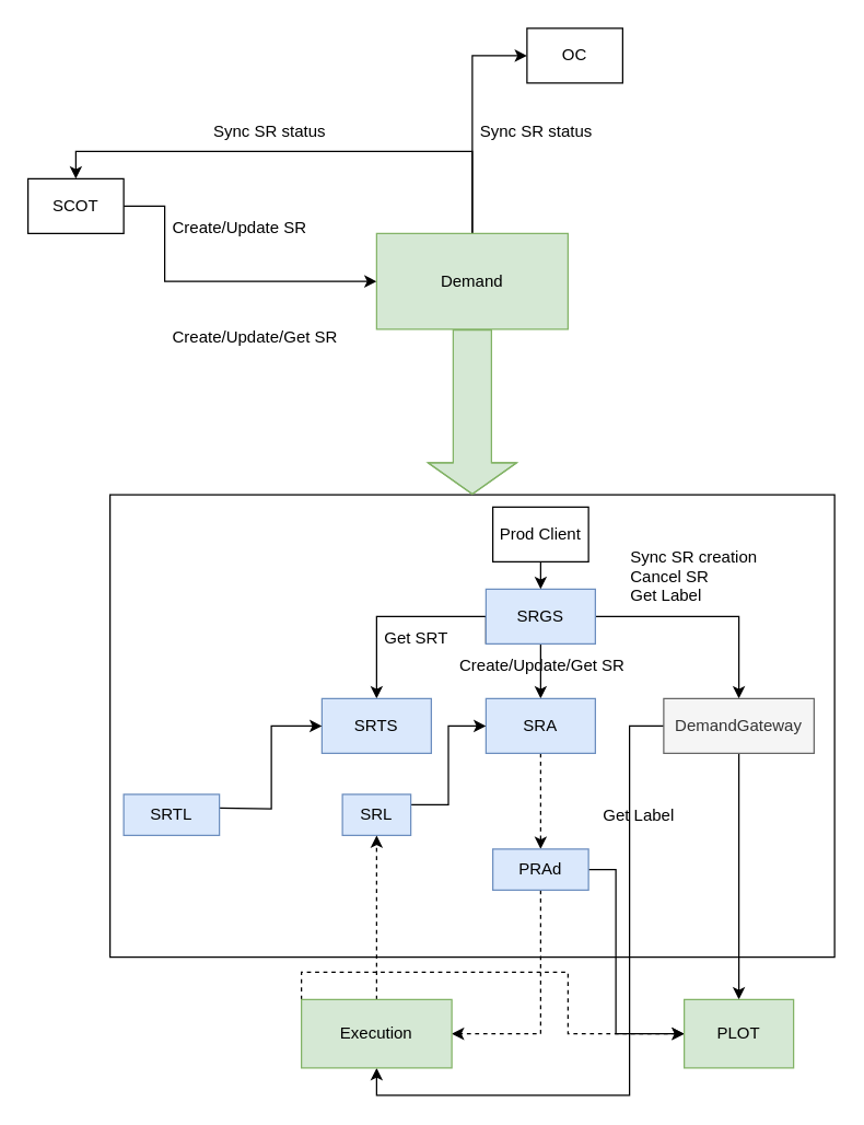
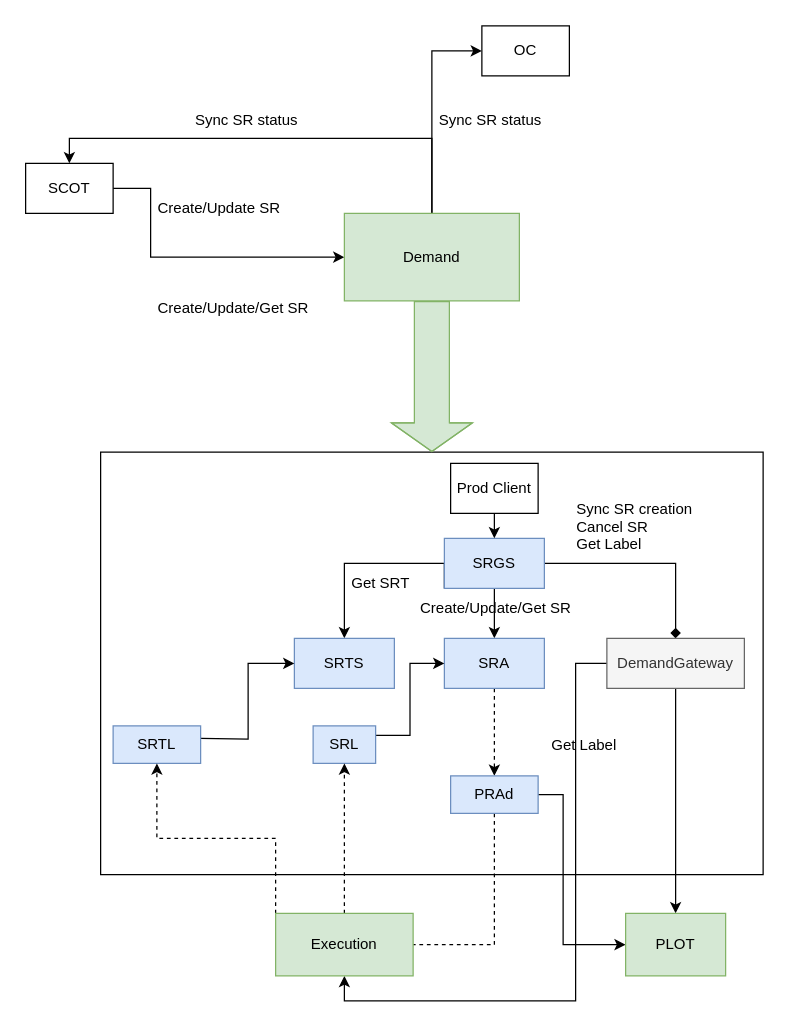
  <mxCell id="0" />
  <mxCell id="1" parent="0" />
  <mxCell id="2" value="" style="rounded=0;whiteSpace=wrap;html=1;fillColor=none;gradientColor=none;" vertex="1" parent="1"><mxGeometry x="80" y="361" width="530" height="338" as="geometry" /></mxCell>
  <mxCell id="3" style="edgeStyle=orthogonalEdgeStyle;rounded=0;orthogonalLoop=1;jettySize=auto;html=1;exitX=1;exitY=0.5;exitDx=0;exitDy=0;entryX=0;entryY=0.5;entryDx=0;entryDy=0;" edge="1" parent="1" source="4" target="7"><mxGeometry relative="1" as="geometry"><Array as="points"><mxPoint x="120" y="150" /><mxPoint x="120" y="205" /></Array></mxGeometry></mxCell>
  <mxCell id="4" value="SCOT" style="rounded=0;whiteSpace=wrap;html=1;" parent="1" vertex="1"><mxGeometry x="20" y="130" width="70" height="40" as="geometry" /></mxCell>
  <mxCell id="5" style="edgeStyle=orthogonalEdgeStyle;rounded=0;orthogonalLoop=1;jettySize=auto;html=1;exitX=0.5;exitY=0;exitDx=0;exitDy=0;entryX=0.5;entryY=0;entryDx=0;entryDy=0;" edge="1" parent="1" source="7" target="4"><mxGeometry relative="1" as="geometry" /></mxCell>
  <mxCell id="6" style="edgeStyle=orthogonalEdgeStyle;rounded=0;orthogonalLoop=1;jettySize=auto;html=1;exitX=0.5;exitY=0;exitDx=0;exitDy=0;entryX=0;entryY=0.5;entryDx=0;entryDy=0;" edge="1" parent="1" source="7" target="8"><mxGeometry relative="1" as="geometry" /></mxCell>
  <mxCell id="7" value="Demand" style="rounded=0;whiteSpace=wrap;html=1;fillColor=#d5e8d4;strokeColor=#82b366;" vertex="1" parent="1"><mxGeometry x="275" y="170" width="140" height="70" as="geometry" /></mxCell>
  <mxCell id="8" value="OC" style="rounded=0;whiteSpace=wrap;html=1;" vertex="1" parent="1"><mxGeometry x="385" y="20" width="70" height="40" as="geometry" /></mxCell>
  <mxCell id="9" style="edgeStyle=orthogonalEdgeStyle;rounded=0;orthogonalLoop=1;jettySize=auto;html=1;exitX=0.5;exitY=1;exitDx=0;exitDy=0;entryX=0.5;entryY=0;entryDx=0;entryDy=0;" edge="1" parent="1" source="12" target="15"><mxGeometry relative="1" as="geometry" /></mxCell>
  <mxCell id="10" style="edgeStyle=orthogonalEdgeStyle;rounded=0;orthogonalLoop=1;jettySize=auto;html=1;exitX=0;exitY=1;exitDx=0;exitDy=0;entryX=0.5;entryY=0;entryDx=0;entryDy=0;" edge="1" parent="1" source="12" target="13"><mxGeometry relative="1" as="geometry"><Array as="points"><mxPoint x="355" y="450" /><mxPoint x="275" y="450" /></Array></mxGeometry></mxCell>
- <mxCell id="11" style="edgeStyle=orthogonalEdgeStyle;rounded=0;orthogonalLoop=1;jettySize=auto;html=1;exitX=1;exitY=1;exitDx=0;exitDy=0;" edge="1" parent="1" source="12" target="18"><mxGeometry relative="1" as="geometry"><Array as="points"><mxPoint x="435" y="450" /><mxPoint x="540" y="450" /></Array></mxGeometry></mxCell>
+ <mxCell id="11" style="edgeStyle=orthogonalEdgeStyle;rounded=0;orthogonalLoop=1;jettySize=auto;html=1;exitX=1;exitY=1;exitDx=0;exitDy=0;endArrow=diamond;" edge="1" parent="1" source="12" target="18"><mxGeometry relative="1" as="geometry"><Array as="points"><mxPoint x="435" y="450" /><mxPoint x="540" y="450" /></Array></mxGeometry></mxCell>
  <mxCell id="12" value="SRGS" style="rounded=0;whiteSpace=wrap;html=1;fillColor=#dae8fc;strokeColor=#6c8ebf;" vertex="1" parent="1"><mxGeometry x="355" y="430" width="80" height="40" as="geometry" /></mxCell>
  <mxCell id="13" value="SRTS" style="rounded=0;whiteSpace=wrap;html=1;fillColor=#dae8fc;strokeColor=#6c8ebf;" vertex="1" parent="1"><mxGeometry x="235" y="510" width="80" height="40" as="geometry" /></mxCell>
  <mxCell id="14" style="edgeStyle=orthogonalEdgeStyle;rounded=0;orthogonalLoop=1;jettySize=auto;html=1;exitX=0.5;exitY=1;exitDx=0;exitDy=0;entryX=0.5;entryY=0;entryDx=0;entryDy=0;dashed=1;" edge="1" parent="1" source="15" target="27"><mxGeometry relative="1" as="geometry" /></mxCell>
  <mxCell id="15" value="SRA" style="rounded=0;whiteSpace=wrap;html=1;fillColor=#dae8fc;strokeColor=#6c8ebf;" vertex="1" parent="1"><mxGeometry x="355" y="510" width="80" height="40" as="geometry" /></mxCell>
  <mxCell id="16" style="edgeStyle=orthogonalEdgeStyle;rounded=0;orthogonalLoop=1;jettySize=auto;html=1;exitX=0.5;exitY=1;exitDx=0;exitDy=0;entryX=0.5;entryY=0;entryDx=0;entryDy=0;" edge="1" parent="1" source="18" target="34"><mxGeometry relative="1" as="geometry" /></mxCell>
  <mxCell id="17" style="edgeStyle=orthogonalEdgeStyle;rounded=0;orthogonalLoop=1;jettySize=auto;html=1;exitX=0;exitY=0.5;exitDx=0;exitDy=0;entryX=0.5;entryY=1;entryDx=0;entryDy=0;" edge="1" parent="1" source="18" target="32"><mxGeometry relative="1" as="geometry"><Array as="points"><mxPoint x="460" y="530" /><mxPoint x="460" y="800" /><mxPoint x="275" y="800" /></Array></mxGeometry></mxCell>
  <mxCell id="18" value="DemandGateway" style="rounded=0;whiteSpace=wrap;html=1;fillColor=#f5f5f5;strokeColor=#666666;fontColor=#333333;" vertex="1" parent="1"><mxGeometry x="485" y="510" width="110" height="40" as="geometry" /></mxCell>
  <mxCell id="19" style="edgeStyle=orthogonalEdgeStyle;rounded=0;orthogonalLoop=1;jettySize=auto;html=1;exitX=0.5;exitY=0;exitDx=0;exitDy=0;entryX=0;entryY=0.5;entryDx=0;entryDy=0;" edge="1" parent="1" target="13"><mxGeometry relative="1" as="geometry"><mxPoint x="160" y="590" as="sourcePoint" /></mxGeometry></mxCell>
  <mxCell id="20" value="SRTL" style="rounded=0;whiteSpace=wrap;html=1;fillColor=#dae8fc;strokeColor=#6c8ebf;" vertex="1" parent="1"><mxGeometry x="90" y="580" width="70" height="30" as="geometry" /></mxCell>
  <mxCell id="21" style="edgeStyle=orthogonalEdgeStyle;rounded=0;orthogonalLoop=1;jettySize=auto;html=1;exitX=1;exitY=0.25;exitDx=0;exitDy=0;entryX=0;entryY=0.5;entryDx=0;entryDy=0;" edge="1" parent="1" source="22" target="15"><mxGeometry relative="1" as="geometry" /></mxCell>
  <mxCell id="22" value="SRL" style="rounded=0;whiteSpace=wrap;html=1;fillColor=#dae8fc;strokeColor=#6c8ebf;" vertex="1" parent="1"><mxGeometry x="250" y="580" width="50" height="30" as="geometry" /></mxCell>
  <mxCell id="23" style="edgeStyle=orthogonalEdgeStyle;rounded=0;orthogonalLoop=1;jettySize=auto;html=1;exitX=0.5;exitY=1;exitDx=0;exitDy=0;entryX=0.5;entryY=0;entryDx=0;entryDy=0;" edge="1" parent="1" source="24" target="12"><mxGeometry relative="1" as="geometry" /></mxCell>
  <mxCell id="24" value="Prod Client" style="rounded=0;whiteSpace=wrap;html=1;" vertex="1" parent="1"><mxGeometry x="360" y="370" width="70" height="40" as="geometry" /></mxCell>
- <mxCell id="25" style="edgeStyle=orthogonalEdgeStyle;rounded=0;orthogonalLoop=1;jettySize=auto;html=1;exitX=0.5;exitY=1;exitDx=0;exitDy=0;entryX=1;entryY=0.5;entryDx=0;entryDy=0;dashed=1;" edge="1" parent="1" source="27" target="32"><mxGeometry relative="1" as="geometry" /></mxCell>
+ <mxCell id="25" style="edgeStyle=orthogonalEdgeStyle;rounded=0;orthogonalLoop=1;jettySize=auto;html=1;exitX=0.5;exitY=1;exitDx=0;exitDy=0;entryX=1;entryY=0.5;entryDx=0;entryDy=0;dashed=1;endArrow=none;" edge="1" parent="1" source="27" target="32"><mxGeometry relative="1" as="geometry" /></mxCell>
  <mxCell id="26" style="edgeStyle=orthogonalEdgeStyle;rounded=0;orthogonalLoop=1;jettySize=auto;html=1;exitX=1;exitY=0.5;exitDx=0;exitDy=0;entryX=0;entryY=0.5;entryDx=0;entryDy=0;" edge="1" parent="1" source="27" target="34"><mxGeometry relative="1" as="geometry"><Array as="points"><mxPoint x="450" y="635" /><mxPoint x="450" y="755" /></Array></mxGeometry></mxCell>
  <mxCell id="27" value="PRAd" style="rounded=0;whiteSpace=wrap;html=1;fillColor=#dae8fc;strokeColor=#6c8ebf;" vertex="1" parent="1"><mxGeometry x="360" y="620" width="70" height="30" as="geometry" /></mxCell>
  <mxCell id="28" value="Create/Update/Get SR" style="text;strokeColor=none;fillColor=none;align=left;verticalAlign=middle;spacingLeft=4;spacingRight=4;overflow=hidden;points=[[0,0.5],[1,0.5]];portConstraint=eastwest;rotatable=0;" vertex="1" parent="1"><mxGeometry x="120" y="230" width="180" height="30" as="geometry" /></mxCell>
  <mxCell id="29" value="Sync SR status" style="text;strokeColor=none;fillColor=none;align=left;verticalAlign=middle;spacingLeft=4;spacingRight=4;overflow=hidden;points=[[0,0.5],[1,0.5]];portConstraint=eastwest;rotatable=0;" vertex="1" parent="1"><mxGeometry x="345" y="80" width="100" height="30" as="geometry" /></mxCell>
- <mxCell id="30" style="edgeStyle=orthogonalEdgeStyle;orthogonalLoop=1;jettySize=auto;html=1;exitX=0;exitY=0;exitDx=0;exitDy=0;rounded=0;dashed=1;" edge="1" parent="1" source="32" target="34"><mxGeometry relative="1" as="geometry" /></mxCell>
+ <mxCell id="30" style="edgeStyle=orthogonalEdgeStyle;orthogonalLoop=1;jettySize=auto;html=1;exitX=0;exitY=0;exitDx=0;exitDy=0;entryX=0.5;entryY=1;entryDx=0;entryDy=0;rounded=0;dashed=1;" edge="1" parent="1" source="32" target="20"><mxGeometry relative="1" as="geometry" /></mxCell>
  <mxCell id="31" style="edgeStyle=orthogonalEdgeStyle;rounded=0;orthogonalLoop=1;jettySize=auto;html=1;exitX=0.5;exitY=0;exitDx=0;exitDy=0;entryX=0.5;entryY=1;entryDx=0;entryDy=0;dashed=1;" edge="1" parent="1" source="32" target="22"><mxGeometry relative="1" as="geometry" /></mxCell>
  <mxCell id="32" value="Execution" style="rounded=0;whiteSpace=wrap;html=1;fillColor=#d5e8d4;strokeColor=#82b366;" vertex="1" parent="1"><mxGeometry x="220" y="730" width="110" height="50" as="geometry" /></mxCell>
  <mxCell id="33" value="" style="shape=flexArrow;endArrow=classic;html=1;rounded=0;exitX=0.5;exitY=1;exitDx=0;exitDy=0;endWidth=36;endSize=7.33;fillColor=#d5e8d4;strokeColor=#82b366;width=28;" edge="1" parent="1" source="7" target="2"><mxGeometry width="50" height="50" relative="1" as="geometry"><mxPoint x="335" y="310" as="sourcePoint" /><mxPoint x="385" y="260" as="targetPoint" /><Array as="points"><mxPoint x="345" y="300" /></Array></mxGeometry></mxCell>
  <mxCell id="34" value="PLOT" style="rounded=0;whiteSpace=wrap;html=1;fillColor=#d5e8d4;strokeColor=#82b366;" vertex="1" parent="1"><mxGeometry x="500" y="730" width="80" height="50" as="geometry" /></mxCell>
  <mxCell id="35" value="Create/Update SR" style="text;strokeColor=none;fillColor=none;align=left;verticalAlign=middle;spacingLeft=4;spacingRight=4;overflow=hidden;points=[[0,0.5],[1,0.5]];portConstraint=eastwest;rotatable=0;" vertex="1" parent="1"><mxGeometry x="120" y="150" width="180" height="30" as="geometry" /></mxCell>
  <mxCell id="36" value="Sync SR status" style="text;strokeColor=none;fillColor=none;align=left;verticalAlign=middle;spacingLeft=4;spacingRight=4;overflow=hidden;points=[[0,0.5],[1,0.5]];portConstraint=eastwest;rotatable=0;" vertex="1" parent="1"><mxGeometry x="150" y="80" width="100" height="30" as="geometry" /></mxCell>
  <mxCell id="37" value="Sync SR creation&#10;Cancel SR&#10;Get Label" style="text;strokeColor=none;fillColor=none;align=left;verticalAlign=middle;spacingLeft=4;spacingRight=4;overflow=hidden;points=[[0,0.5],[1,0.5]];portConstraint=eastwest;rotatable=0;" vertex="1" parent="1"><mxGeometry x="455" y="390" width="105" height="60" as="geometry" /></mxCell>
  <mxCell id="38" value="Get Label" style="text;strokeColor=none;fillColor=none;align=left;verticalAlign=middle;spacingLeft=4;spacingRight=4;overflow=hidden;points=[[0,0.5],[1,0.5]];portConstraint=eastwest;rotatable=0;" vertex="1" parent="1"><mxGeometry x="435" y="580" width="65" height="30" as="geometry" /></mxCell>
  <mxCell id="39" value="Create/Update/Get SR" style="text;strokeColor=none;fillColor=none;align=left;verticalAlign=middle;spacingLeft=4;spacingRight=4;overflow=hidden;points=[[0,0.5],[1,0.5]];portConstraint=eastwest;rotatable=0;" vertex="1" parent="1"><mxGeometry x="330" y="470" width="180" height="30" as="geometry" /></mxCell>
  <mxCell id="40" value="Get SRT" style="text;strokeColor=none;fillColor=none;align=left;verticalAlign=middle;spacingLeft=4;spacingRight=4;overflow=hidden;points=[[0,0.5],[1,0.5]];portConstraint=eastwest;rotatable=0;" vertex="1" parent="1"><mxGeometry x="275" y="450" width="80" height="30" as="geometry" /></mxCell>
